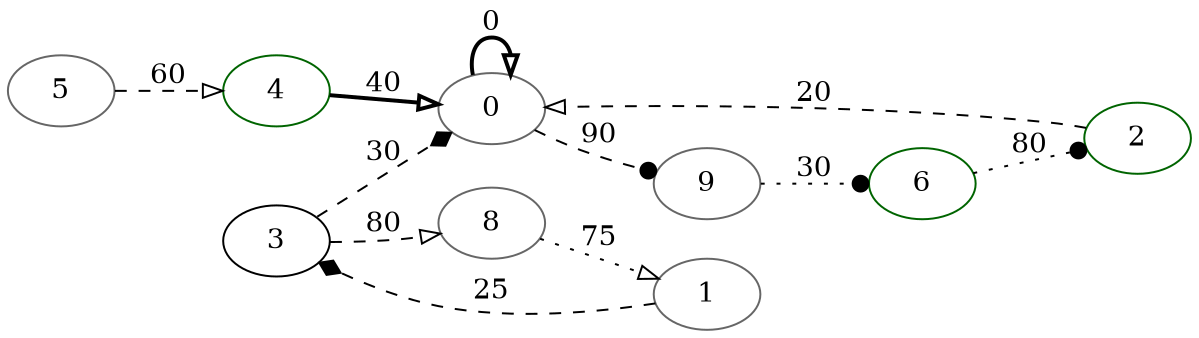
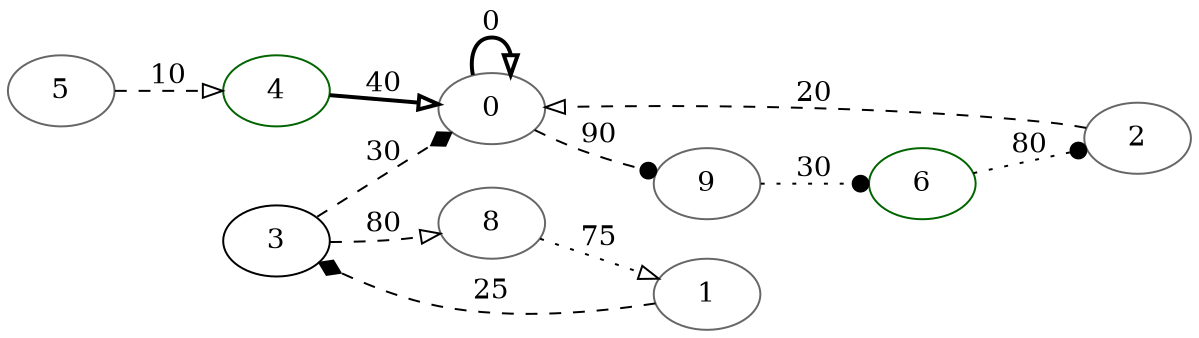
  digraph {
    rankdir=LR
    node [color=gray40]
    edge [arrowhead=onormal style=dashed]
    n1 [color=black label=3]
    n2 [label=0]
    n3 [label=8]
    n4 [label=9]
    n5 [color=darkgreen label=6]
    n6 [label=1]
-   n7 [color=darkgreen label=2]
+   n7 [label=2]
    n8 [label=5]
    n9 [color=darkgreen label=4]
    n1 -> n2 [arrowhead=diamond label=30]
    n1 -> n3 [label=80]
    n2 -> n2 [label=0 style=bold]
    n2 -> n4 [arrowhead=dot label=90]
    n3 -> n6 [label=75 style=dotted]
    n4 -> n5 [arrowhead=dot label=30 style=dotted]
    n5 -> n7 [arrowhead=dot label=80 style=dotted]
    n6 -> n1 [arrowhead=diamond label=25]
    n7 -> n2 [label=20]
-   n8 -> n9 [label=60]
+   n8 -> n9 [label=10]
    n9 -> n2 [label=40 style=bold]
  }
